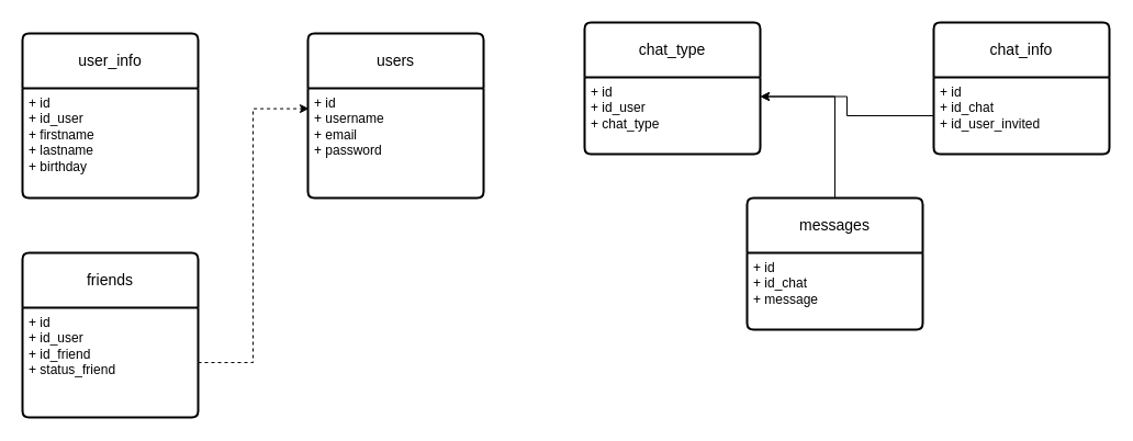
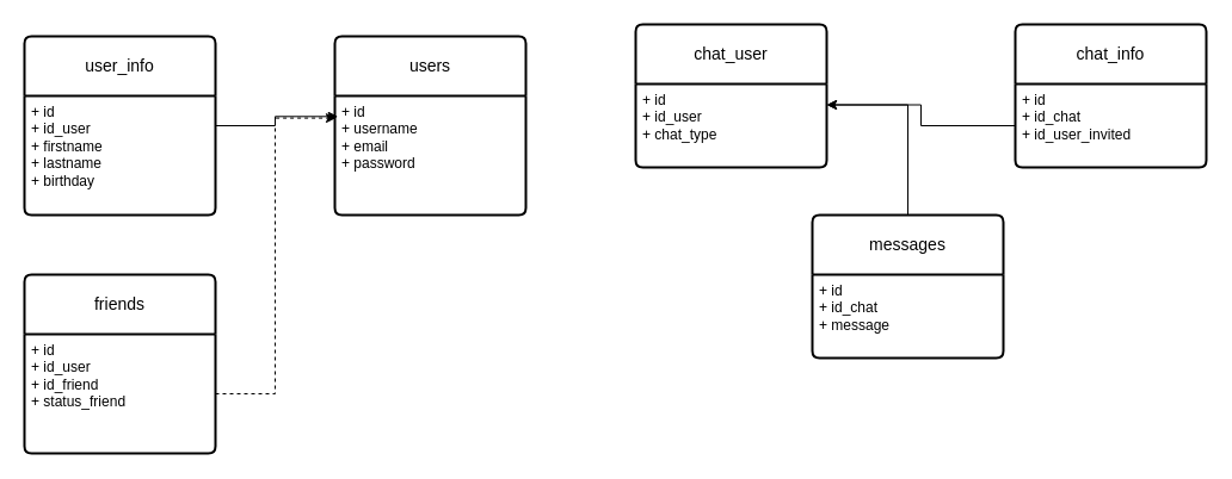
  <mxCell id="0" />
  <mxCell id="1" parent="0" />
  <mxCell id="2" value="users" style="swimlane;childLayout=stackLayout;horizontal=1;startSize=50;horizontalStack=0;rounded=1;fontSize=14;fontStyle=0;strokeWidth=2;resizeParent=0;resizeLast=1;shadow=0;dashed=0;align=center;arcSize=4;whiteSpace=wrap;html=1;" parent="1" vertex="1"><mxGeometry y="30" width="160" height="150" as="geometry" x="280"><mxRectangle y="50" width="70" height="50" as="alternateBounds" /></mxGeometry></mxCell>
  <mxCell id="3" value="&lt;div&gt;+ id&lt;/div&gt;&lt;div&gt;+ username&lt;/div&gt;&lt;div&gt;+ email&lt;/div&gt;&lt;div&gt;+ password&lt;/div&gt;" style="align=left;strokeColor=none;fillColor=none;spacingLeft=4;fontSize=12;verticalAlign=top;resizable=0;rotatable=0;part=1;html=1;" parent="2" vertex="1"><mxGeometry y="50" width="160" height="100" as="geometry" /></mxCell>
  <mxCell id="4" style="edgeStyle=orthogonalEdgeStyle;rounded=0;orthogonalLoop=1;jettySize=auto;html=1;entryX=1;entryY=0.25;entryDx=0;entryDy=0;" edge="1" parent="1" source="5" target="13"><mxGeometry relative="1" as="geometry" /></mxCell>
  <mxCell id="5" value="messages" style="swimlane;childLayout=stackLayout;horizontal=1;startSize=50;horizontalStack=0;rounded=1;fontSize=14;fontStyle=0;strokeWidth=2;resizeParent=0;resizeLast=1;shadow=0;dashed=0;align=center;arcSize=4;whiteSpace=wrap;html=1;" vertex="1" parent="1"><mxGeometry x="680" y="180" width="160" height="120" as="geometry" /></mxCell>
  <mxCell id="6" value="+ id&lt;div&gt;+ id_chat&lt;/div&gt;&lt;div&gt;+ message&lt;/div&gt;" style="align=left;strokeColor=none;fillColor=none;spacingLeft=4;fontSize=12;verticalAlign=top;resizable=0;rotatable=0;part=1;html=1;" vertex="1" parent="5"><mxGeometry y="50" width="160" height="70" as="geometry" /></mxCell>
  <mxCell id="7" value="user_info" style="swimlane;childLayout=stackLayout;horizontal=1;startSize=50;horizontalStack=0;rounded=1;fontSize=14;fontStyle=0;strokeWidth=2;resizeParent=0;resizeLast=1;shadow=0;dashed=0;align=center;arcSize=4;whiteSpace=wrap;html=1;" vertex="1" parent="1"><mxGeometry x="20" y="30" width="160" height="150" as="geometry"><mxRectangle x="-210" y="50" width="100" height="50" as="alternateBounds" /></mxGeometry></mxCell>
  <mxCell id="8" value="+ id&lt;div&gt;+ id_user&lt;br&gt;&lt;div&gt;+ firstname&lt;/div&gt;&lt;div&gt;+ lastname&lt;/div&gt;&lt;div&gt;+ birthday&lt;/div&gt;&lt;/div&gt;" style="align=left;strokeColor=none;fillColor=none;spacingLeft=4;fontSize=12;verticalAlign=top;resizable=0;rotatable=0;part=1;html=1;" vertex="1" parent="7"><mxGeometry y="50" width="160" height="100" as="geometry" /></mxCell>
  <mxCell id="9" value="chat_info" style="swimlane;childLayout=stackLayout;horizontal=1;startSize=50;horizontalStack=0;rounded=1;fontSize=14;fontStyle=0;strokeWidth=2;resizeParent=0;resizeLast=1;shadow=0;dashed=0;align=center;arcSize=4;whiteSpace=wrap;html=1;" vertex="1" parent="1"><mxGeometry x="850" y="20" width="160" height="120" as="geometry"><mxRectangle x="580" y="50" width="140" height="50" as="alternateBounds" /></mxGeometry></mxCell>
  <mxCell id="10" value="+ id&lt;div&gt;+ id_chat&lt;/div&gt;&lt;div&gt;+ id_user_invited&lt;/div&gt;" style="align=left;strokeColor=none;fillColor=none;spacingLeft=4;fontSize=12;verticalAlign=top;resizable=0;rotatable=0;part=1;html=1;" vertex="1" parent="9"><mxGeometry y="50" width="160" height="70" as="geometry" /></mxCell>
- <mxCell id="12" value="chat_type" style="swimlane;childLayout=stackLayout;horizontal=1;startSize=50;horizontalStack=0;rounded=1;fontSize=14;fontStyle=0;strokeWidth=2;resizeParent=0;resizeLast=1;shadow=0;dashed=0;align=center;arcSize=4;whiteSpace=wrap;html=1;" vertex="1" parent="1"><mxGeometry x="532" y="20" width="160" height="120" as="geometry"><mxRectangle x="580" y="50" width="140" height="50" as="alternateBounds" /></mxGeometry></mxCell>
+ <mxCell id="11" style="edgeStyle=orthogonalEdgeStyle;rounded=0;orthogonalLoop=1;jettySize=auto;html=1;entryX=0.017;entryY=0.173;entryDx=0;entryDy=0;entryPerimeter=0;" edge="1" parent="1" source="7" target="3"><mxGeometry relative="1" as="geometry" /></mxCell>
+ <mxCell id="12" value="chat_user" style="swimlane;childLayout=stackLayout;horizontal=1;startSize=50;horizontalStack=0;rounded=1;fontSize=14;fontStyle=0;strokeWidth=2;resizeParent=0;resizeLast=1;shadow=0;dashed=0;align=center;arcSize=4;whiteSpace=wrap;html=1;" vertex="1" parent="1"><mxGeometry x="532" y="20" width="160" height="120" as="geometry"><mxRectangle x="580" y="50" width="140" height="50" as="alternateBounds" /></mxGeometry></mxCell>
  <mxCell id="13" value="+ id&lt;div&gt;+ id_user&lt;/div&gt;&lt;div&gt;+ chat_type&lt;/div&gt;" style="align=left;strokeColor=none;fillColor=none;spacingLeft=4;fontSize=12;verticalAlign=top;resizable=0;rotatable=0;part=1;html=1;" vertex="1" parent="12"><mxGeometry y="50" width="160" height="70" as="geometry" /></mxCell>
  <mxCell id="14" style="edgeStyle=orthogonalEdgeStyle;rounded=0;orthogonalLoop=1;jettySize=auto;html=1;entryX=1;entryY=0.25;entryDx=0;entryDy=0;" edge="1" parent="1" source="10" target="13"><mxGeometry relative="1" as="geometry" /></mxCell>
  <mxCell id="15" value="friends" style="swimlane;childLayout=stackLayout;horizontal=1;startSize=50;horizontalStack=0;rounded=1;fontSize=14;fontStyle=0;strokeWidth=2;resizeParent=0;resizeLast=1;shadow=0;dashed=0;align=center;arcSize=4;whiteSpace=wrap;html=1;" vertex="1" parent="1"><mxGeometry x="20" y="230" width="160" height="150" as="geometry"><mxRectangle x="-210" y="250" width="80" height="50" as="alternateBounds" /></mxGeometry></mxCell>
  <mxCell id="16" value="&lt;div&gt;+ id&lt;/div&gt;&lt;div&gt;+ id_user&lt;/div&gt;&lt;div&gt;+ id_friend&lt;/div&gt;&lt;div&gt;+ status_friend&lt;/div&gt;" style="align=left;strokeColor=none;fillColor=none;spacingLeft=4;fontSize=12;verticalAlign=top;resizable=0;rotatable=0;part=1;html=1;" vertex="1" parent="15"><mxGeometry y="50" width="160" height="100" as="geometry" /></mxCell>
  <mxCell id="17" style="edgeStyle=orthogonalEdgeStyle;rounded=0;orthogonalLoop=1;jettySize=auto;html=1;entryX=0.006;entryY=0.186;entryDx=0;entryDy=0;entryPerimeter=0;dashed=1;" edge="1" parent="1" source="16" target="3"><mxGeometry relative="1" as="geometry" /></mxCell>
